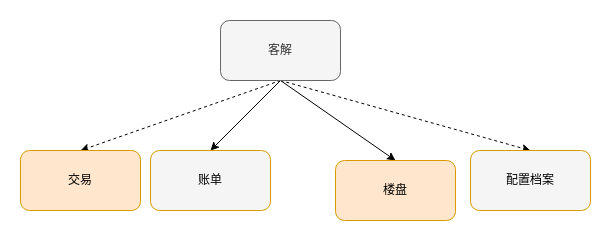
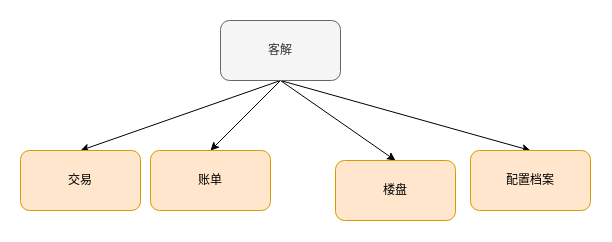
  <mxCell id="0" />
  <mxCell id="1" parent="0" />
- <mxCell id="2" style="rounded=0;orthogonalLoop=1;jettySize=auto;html=1;exitX=0.5;exitY=1;exitDx=0;exitDy=0;entryX=0.5;entryY=0;entryDx=0;entryDy=0;dashed=1;" edge="1" parent="1" source="6" target="7"><mxGeometry relative="1" as="geometry" /></mxCell>
+ <mxCell id="2" style="rounded=0;orthogonalLoop=1;jettySize=auto;html=1;exitX=0.5;exitY=1;exitDx=0;exitDy=0;entryX=0.5;entryY=0;entryDx=0;entryDy=0;" edge="1" parent="1" source="6" target="7"><mxGeometry relative="1" as="geometry" /></mxCell>
  <mxCell id="3" style="edgeStyle=none;rounded=0;orthogonalLoop=1;jettySize=auto;html=1;exitX=0.5;exitY=1;exitDx=0;exitDy=0;entryX=0.5;entryY=0;entryDx=0;entryDy=0;" edge="1" parent="1" source="6" target="8"><mxGeometry relative="1" as="geometry" /></mxCell>
  <mxCell id="4" style="edgeStyle=none;rounded=0;orthogonalLoop=1;jettySize=auto;html=1;exitX=0.5;exitY=1;exitDx=0;exitDy=0;entryX=0.5;entryY=0;entryDx=0;entryDy=0;" edge="1" parent="1" source="6" target="9"><mxGeometry relative="1" as="geometry" /></mxCell>
- <mxCell id="5" style="edgeStyle=none;rounded=0;orthogonalLoop=1;jettySize=auto;html=1;exitX=0.5;exitY=1;exitDx=0;exitDy=0;entryX=0.5;entryY=0;entryDx=0;entryDy=0;dashed=1;" edge="1" parent="1" source="6" target="10"><mxGeometry relative="1" as="geometry" /></mxCell>
+ <mxCell id="5" style="edgeStyle=none;rounded=0;orthogonalLoop=1;jettySize=auto;html=1;exitX=0.5;exitY=1;exitDx=0;exitDy=0;entryX=0.5;entryY=0;entryDx=0;entryDy=0;" edge="1" parent="1" source="6" target="10"><mxGeometry relative="1" as="geometry" /></mxCell>
  <mxCell id="6" value="客解" style="rounded=1;whiteSpace=wrap;html=1;fillColor=#f5f5f5;fontColor=#333333;strokeColor=#666666;" vertex="1" parent="1"><mxGeometry x="220" y="20" width="120" height="60" as="geometry" /></mxCell>
  <mxCell id="7" value="交易" style="rounded=1;whiteSpace=wrap;html=1;fillColor=#ffe6cc;strokeColor=#d79b00;" vertex="1" parent="1"><mxGeometry x="20" y="150" width="120" height="60" as="geometry" /></mxCell>
- <mxCell id="8" value="账单" style="rounded=1;whiteSpace=wrap;html=1;fillColor=#f5f5f5;strokeColor=#d79b00;" vertex="1" parent="1"><mxGeometry x="150" y="150" width="120" height="60" as="geometry" /></mxCell>
+ <mxCell id="8" value="账单" style="rounded=1;whiteSpace=wrap;html=1;fillColor=#ffe6cc;strokeColor=#d79b00;" vertex="1" parent="1"><mxGeometry x="150" y="150" width="120" height="60" as="geometry" /></mxCell>
  <mxCell id="9" value="楼盘" style="rounded=1;whiteSpace=wrap;html=1;fillColor=#ffe6cc;strokeColor=#d79b00;" vertex="1" parent="1"><mxGeometry x="335" y="160" width="120" height="60" as="geometry" /></mxCell>
- <mxCell id="10" value="配置档案" style="rounded=1;whiteSpace=wrap;html=1;fillColor=#f5f5f5;strokeColor=#d79b00;" vertex="1" parent="1"><mxGeometry x="470" y="150" width="120" height="60" as="geometry" /></mxCell>
+ <mxCell id="10" value="配置档案" style="rounded=1;whiteSpace=wrap;html=1;fillColor=#ffe6cc;strokeColor=#d79b00;" vertex="1" parent="1"><mxGeometry x="470" y="150" width="120" height="60" as="geometry" /></mxCell>
